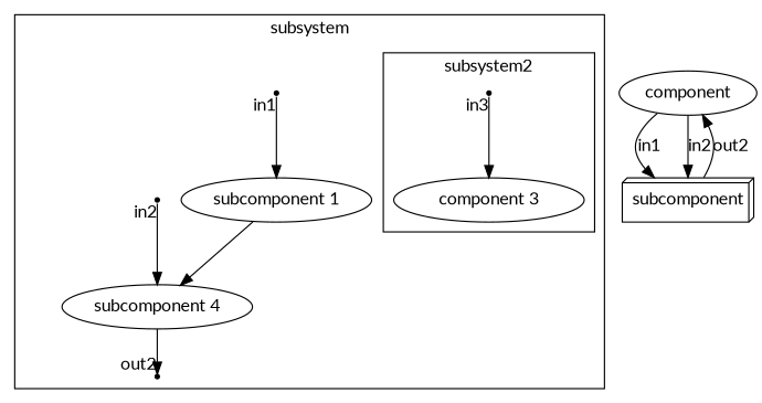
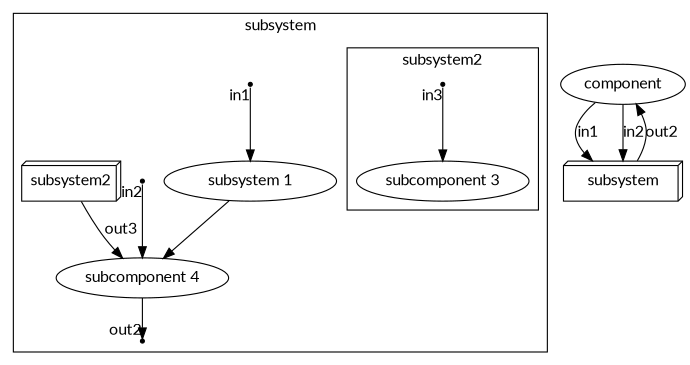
  digraph {
    fontname=Lato
    node [fontname=Lato]
    edge [fontname=Lato]
    n1 [label=in3 shape=point]
-   n2 [label="component 3"]
+   n2 [label="subcomponent 3"]
    n3 [label=in1 shape=point]
-   n4 [label="subcomponent 1"]
+   n4 [label="subsystem 1"]
    n5 [label=in2 shape=point]
    n6 [label="subcomponent 4"]
    n7 [label=out2 shape=point]
+   n8 [label=subsystem2 shape=box3d]
    n9 [label=component]
-   n10 [label=subcomponent shape=box3d]
+   n10 [label=subsystem shape=box3d]
    subgraph cluster_1 {
      label=subsystem
      n3
      n4
      n5
      n6
      n7
+     n8
      subgraph cluster_2 {
        label=subsystem2
        n1
        n2
      }
    }
    n1 -> n2 [headport=n taillabel=in3 tailport=s]
    n3 -> n4 [headport=n taillabel=in1 tailport=s]
    n4 -> n6
    n5 -> n6 [headport=n taillabel=in2 tailport=s]
    n6 -> n7 [headlabel=out2 headport=n tailport=s]
+   n8 -> n6 [label=out3]
    n9 -> n10 [label=in1]
    n9 -> n10 [label=in2]
    n10 -> n9 [label=out2]
  }
